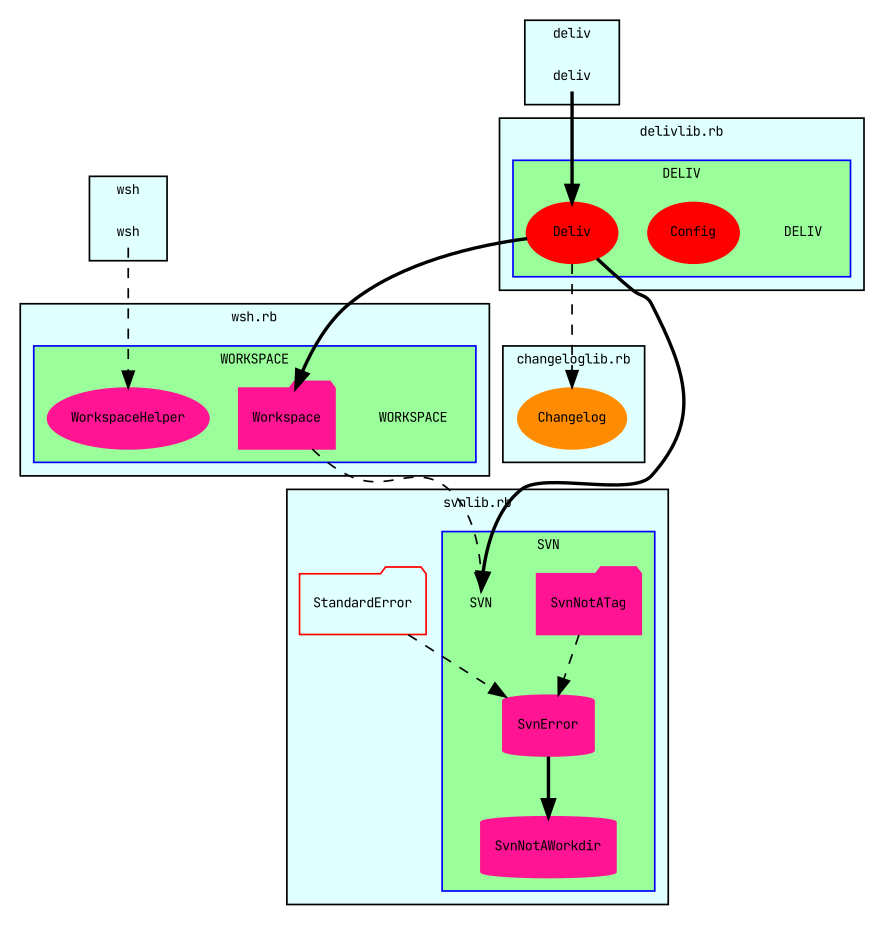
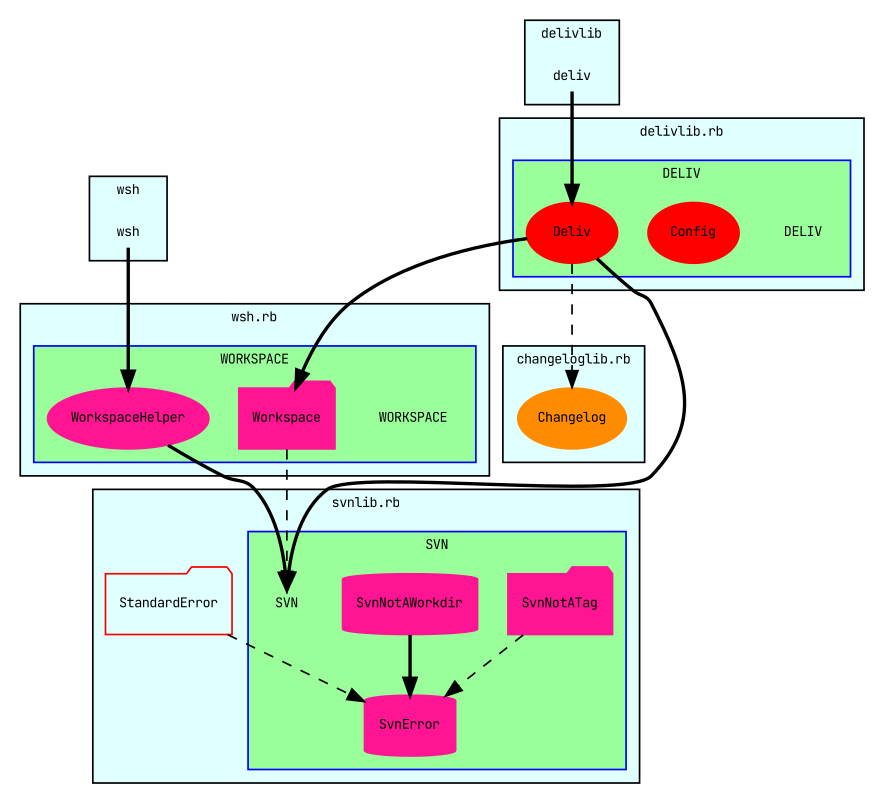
  digraph {
    fontname="JetBrains Mono"
    node [color=deeppink fontcolor=black fontname="JetBrains Mono" fontsize=8 shape=plaintext style=filled]
    edge [fontname="JetBrains Mono" style=bold]
    n1 [color=darkorange label=Changelog shape=ellipse]
    deliv [color=darkorange height=0.01 width=0.01 fontcolor="" style=""]
    DELIV [height=0.01 width=0.01 fontcolor="" style=""]
    n4 [color=red label=Config shape=ellipse]
    n5 [color=red label=Deliv shape=ellipse]
    n6 [label=SvnError shape=cylinder]
    n7 [label=SvnNotATag shape=folder]
    n8 [label=SvnNotAWorkdir shape=cylinder]
    SVN [height=0.01 width=0.01 fontcolor="" style=""]
    n10 [color=red label=StandardError shape=folder fontcolor="" style=""]
    WORKSPACE [height=0.01 width=0.01 fontcolor="" style=""]
    n12 [label=WorkspaceHelper shape=ellipse]
    n13 [label=Workspace shape=folder]
    wsh [color=darkorange height=0.01 width=0.01 fontcolor="" style=""]
    subgraph cluster_1 {
      bgcolor=lightcyan1
      compound=true
      fontsize=8
      label="changeloglib.rb"
      n1
    }
    subgraph cluster_2 {
      bgcolor=lightcyan1
      compound=true
      fontsize=8
-     label=deliv
+     label=delivlib
      deliv
    }
    subgraph cluster_3 {
      bgcolor=lightcyan1
      compound=true
      fontsize=8
      label="delivlib.rb"
      subgraph cluster_4 {
        bgcolor=lightcyan1
        color=blue
        compound=true
        fillcolor=palegreen1
        fontsize=8
        label=DELIV
        style=filled
        DELIV
        n4
        n5
      }
    }
    subgraph cluster_5 {
      bgcolor=lightcyan1
      compound=true
      fontsize=8
      label="svnlib.rb"
      n10
      subgraph cluster_6 {
        bgcolor=lightcyan1
        color=blue
        compound=true
        fillcolor=palegreen1
        fontsize=8
        label=SVN
        style=filled
        n6
        n7
        n8
        SVN
      }
    }
    subgraph cluster_7 {
      bgcolor=lightcyan1
      compound=true
      fontsize=8
      label="wsh.rb"
      subgraph cluster_8 {
        bgcolor=lightcyan1
        color=blue
        compound=true
        fillcolor=palegreen1
        fontsize=8
        label=WORKSPACE
        style=filled
        WORKSPACE
        n12
        n13
      }
    }
    subgraph cluster_9 {
      bgcolor=lightcyan1
      compound=true
      fontsize=8
      label=wsh
      wsh
    }
    deliv -> n5
    n5 -> n1 [style=dashed]
    n5 -> SVN
    n5 -> n13
-   n6 -> n8
+   n8 -> n6
    n7 -> n6 [style=dashed]
    n10 -> n6 [style=dashed]
+   n12 -> SVN
    n13 -> SVN [style=dashed]
-   wsh -> n12 [style=dashed]
+   wsh -> n12
  }
